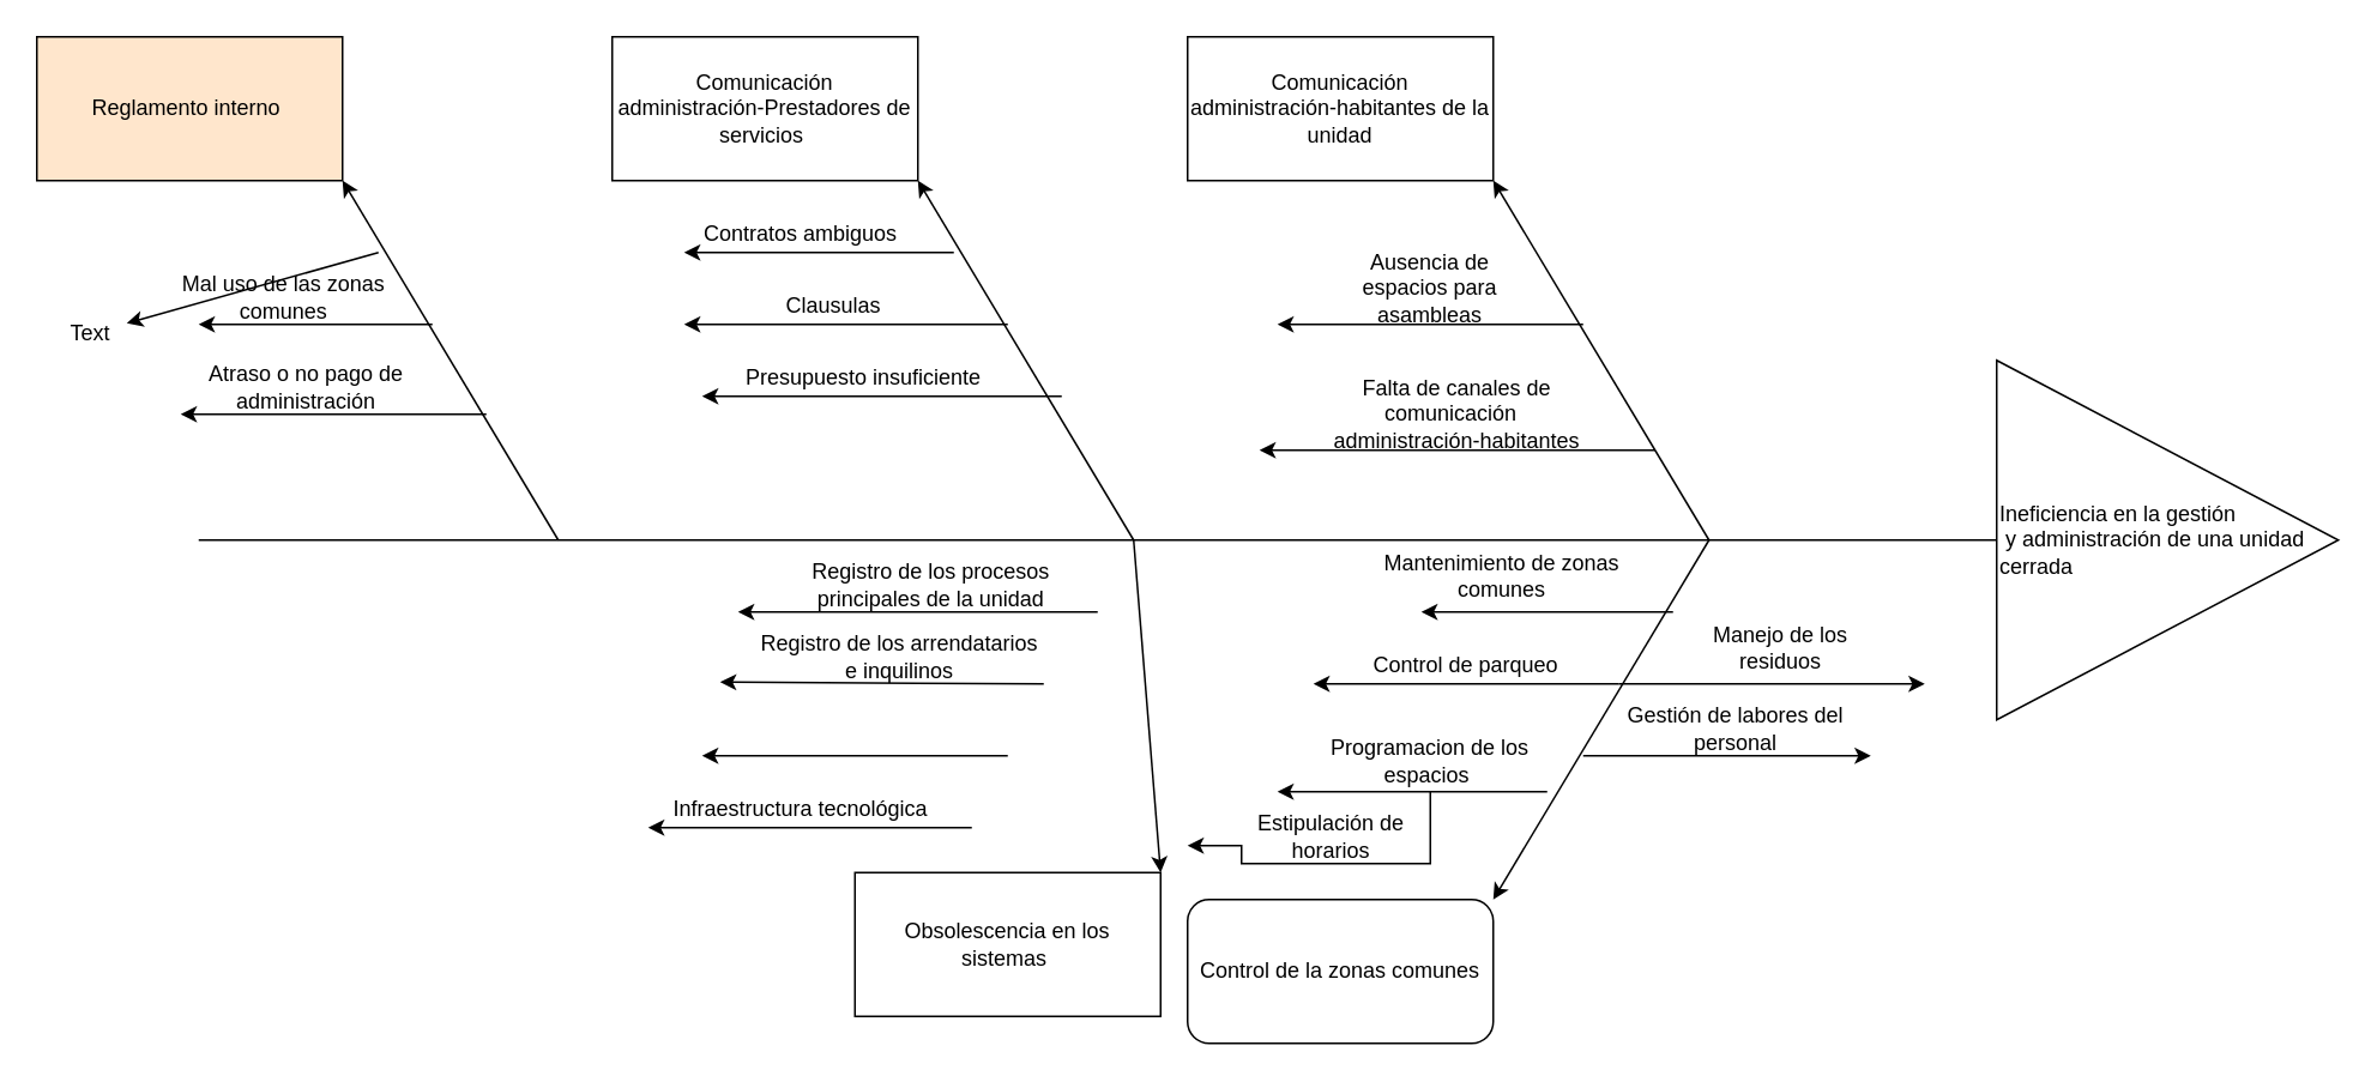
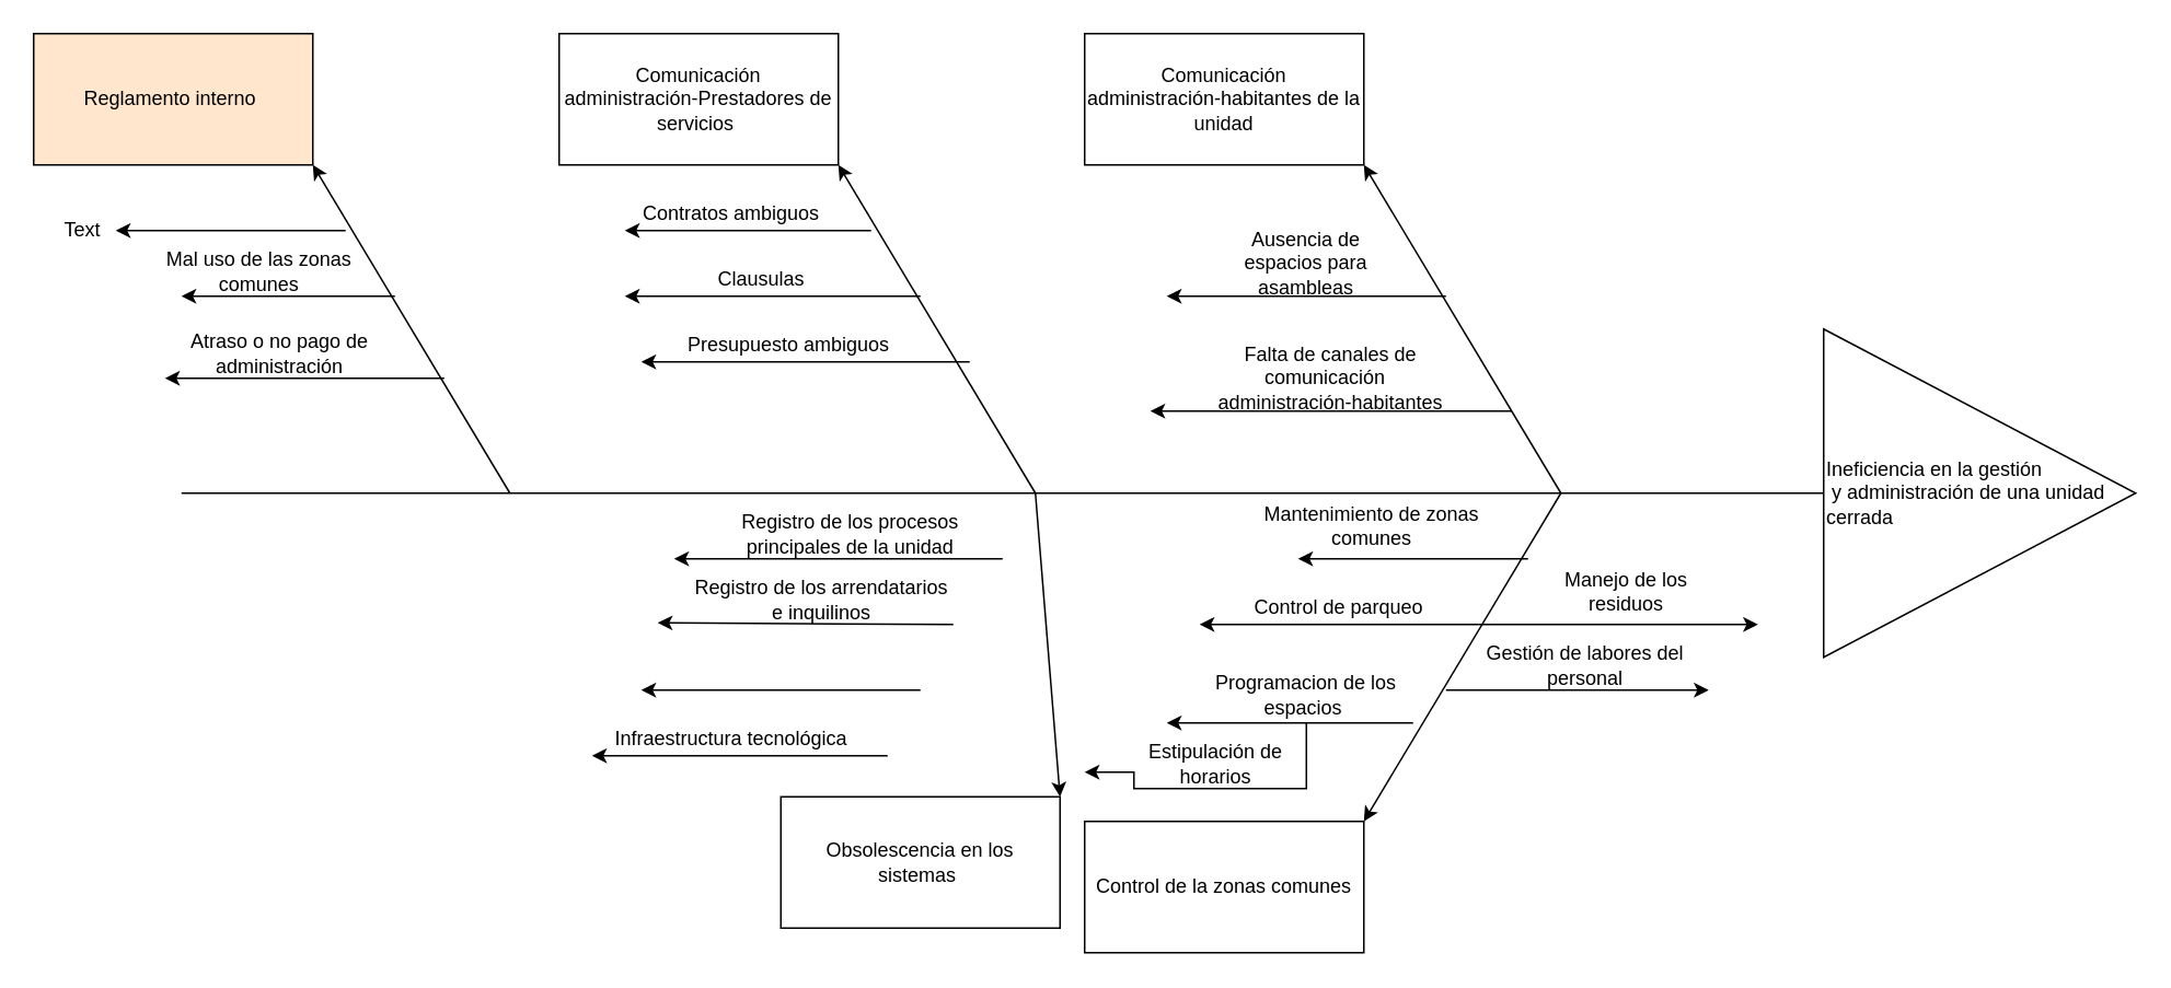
  <mxCell id="0" />
  <mxCell id="1" parent="0" />
  <mxCell id="2" value="" style="endArrow=none;html=1;" parent="1" edge="1" target="3"><mxGeometry width="50" height="50" relative="1" as="geometry"><mxPoint x="110" y="300" as="sourcePoint" /><mxPoint x="1010" y="300" as="targetPoint" /></mxGeometry></mxCell>
  <mxCell id="3" value="Ineficiencia en la gestión&lt;br&gt;&amp;nbsp;y administración de una unidad cerrada" style="triangle;whiteSpace=wrap;html=1;align=left;" parent="1" vertex="1"><mxGeometry x="1110" y="200" width="190" height="200" as="geometry" /></mxCell>
  <mxCell id="4" value="" style="endArrow=classic;html=1;entryX=1;entryY=1;entryDx=0;entryDy=0;" parent="1" edge="1" target="9"><mxGeometry width="50" height="50" relative="1" as="geometry"><mxPoint x="950" y="300" as="sourcePoint" /><mxPoint x="830" y="180" as="targetPoint" /></mxGeometry></mxCell>
  <mxCell id="5" value="" style="endArrow=classic;html=1;entryX=1;entryY=0;entryDx=0;entryDy=0;" parent="1" edge="1" target="10"><mxGeometry width="50" height="50" relative="1" as="geometry"><mxPoint x="950" y="300" as="sourcePoint" /><mxPoint x="830" y="420" as="targetPoint" /></mxGeometry></mxCell>
  <mxCell id="6" value="" style="endArrow=classic;html=1;entryX=1;entryY=1;entryDx=0;entryDy=0;" parent="1" edge="1" target="8"><mxGeometry width="50" height="50" relative="1" as="geometry"><mxPoint x="630" y="300" as="sourcePoint" /><mxPoint x="510" y="180" as="targetPoint" /></mxGeometry></mxCell>
  <mxCell id="7" value="" style="endArrow=classic;html=1;entryX=1;entryY=0;entryDx=0;entryDy=0;" parent="1" edge="1" target="11"><mxGeometry width="50" height="50" relative="1" as="geometry"><mxPoint x="630" y="300" as="sourcePoint" /><mxPoint x="510" y="420" as="targetPoint" /></mxGeometry></mxCell>
  <mxCell id="8" value="Comunicación&lt;br&gt;administración-Prestadores de servicios&amp;nbsp;" style="rounded=0;whiteSpace=wrap;html=1;" vertex="1" parent="1"><mxGeometry x="340" width="170" height="80" as="geometry" y="20" /></mxCell>
  <mxCell id="9" value="Comunicación&lt;br&gt;administración-habitantes de la unidad" style="rounded=0;whiteSpace=wrap;html=1;" vertex="1" parent="1"><mxGeometry x="660" width="170" height="80" as="geometry" y="20" /></mxCell>
- <mxCell id="10" value="Control de la zonas comunes" style="whiteSpace=wrap;html=1;rounded=1;" vertex="1" parent="1"><mxGeometry x="660" y="500" width="170" height="80" as="geometry" /></mxCell>
+ <mxCell id="10" value="Control de la zonas comunes" style="rounded=0;whiteSpace=wrap;html=1;" vertex="1" parent="1"><mxGeometry x="660" y="500" width="170" height="80" as="geometry" /></mxCell>
  <mxCell id="11" value="Obsolescencia en los sistemas&amp;nbsp;" style="rounded=0;whiteSpace=wrap;html=1;" vertex="1" parent="1"><mxGeometry x="475" y="485" width="170" height="80" as="geometry" /></mxCell>
  <mxCell id="12" value="" style="endArrow=classic;html=1;" edge="1" parent="1"><mxGeometry width="50" height="50" relative="1" as="geometry"><mxPoint x="920" y="250" as="sourcePoint" /><mxPoint x="700" y="250" as="targetPoint" /></mxGeometry></mxCell>
  <mxCell id="13" value="Falta de canales de comunicación&amp;nbsp;&amp;nbsp;&lt;br&gt;administración-habitantes" style="text;html=1;strokeColor=none;fillColor=none;align=center;verticalAlign=middle;whiteSpace=wrap;rounded=0;" vertex="1" parent="1"><mxGeometry x="720" y="210" width="180" height="40" as="geometry" /></mxCell>
  <mxCell id="14" value="" style="endArrow=classic;html=1;" edge="1" parent="1"><mxGeometry width="50" height="50" relative="1" as="geometry"><mxPoint x="880" y="180" as="sourcePoint" /><mxPoint x="710" y="180" as="targetPoint" /></mxGeometry></mxCell>
  <mxCell id="15" value="Ausencia de espacios para asambleas" style="text;html=1;strokeColor=none;fillColor=none;align=center;verticalAlign=middle;whiteSpace=wrap;rounded=0;" vertex="1" parent="1"><mxGeometry x="740" y="140" width="110" height="40" as="geometry" /></mxCell>
  <mxCell id="16" value="" style="endArrow=classic;html=1;" edge="1" parent="1"><mxGeometry width="50" height="50" relative="1" as="geometry"><mxPoint x="310" y="300" as="sourcePoint" /><mxPoint x="190" y="100" as="targetPoint" /></mxGeometry></mxCell>
  <mxCell id="17" value="Reglamento interno&amp;nbsp;" style="rounded=0;whiteSpace=wrap;html=1;fillColor=#ffe6cc;" vertex="1" parent="1"><mxGeometry x="20" width="170" height="80" as="geometry" y="20" /></mxCell>
  <mxCell id="18" value="" style="endArrow=classic;html=1;" edge="1" parent="1" target="19"><mxGeometry width="50" height="50" relative="1" as="geometry"><mxPoint x="210" y="140" as="sourcePoint" /><mxPoint x="50" y="140" as="targetPoint" /></mxGeometry></mxCell>
- <mxCell id="19" value="Text" style="text;html=1;strokeColor=none;fillColor=none;align=center;verticalAlign=middle;whiteSpace=wrap;rounded=0;" vertex="1" parent="1"><mxGeometry x="30" y="175" width="40" height="20" as="geometry" /></mxCell>
+ <mxCell id="19" value="Text" style="text;html=1;strokeColor=none;fillColor=none;align=center;verticalAlign=middle;whiteSpace=wrap;rounded=0;" vertex="1" parent="1"><mxGeometry x="30" y="130" width="40" height="20" as="geometry" /></mxCell>
  <mxCell id="20" value="" style="endArrow=classic;html=1;" edge="1" parent="1"><mxGeometry width="50" height="50" relative="1" as="geometry"><mxPoint x="240" y="180" as="sourcePoint" /><mxPoint x="110" y="180" as="targetPoint" /></mxGeometry></mxCell>
  <mxCell id="21" value="Mal uso de las zonas comunes" style="text;html=1;strokeColor=none;fillColor=none;align=center;verticalAlign=middle;whiteSpace=wrap;rounded=0;" vertex="1" parent="1"><mxGeometry x="85" y="150" width="145" height="30" as="geometry" /></mxCell>
  <mxCell id="22" value="Atraso o no pago de administración" style="text;html=1;strokeColor=none;fillColor=none;align=center;verticalAlign=middle;whiteSpace=wrap;rounded=0;" vertex="1" parent="1"><mxGeometry x="85" y="200" width="170" height="30" as="geometry" /></mxCell>
  <mxCell id="23" value="" style="endArrow=classic;html=1;" edge="1" parent="1"><mxGeometry width="50" height="50" relative="1" as="geometry"><mxPoint x="270" y="230" as="sourcePoint" /><mxPoint x="100" y="230" as="targetPoint" /></mxGeometry></mxCell>
  <mxCell id="24" value="" style="endArrow=classic;html=1;" edge="1" parent="1"><mxGeometry width="50" height="50" relative="1" as="geometry"><mxPoint x="530" y="140" as="sourcePoint" /><mxPoint x="380" y="140" as="targetPoint" /></mxGeometry></mxCell>
  <mxCell id="25" value="Contratos ambiguos" style="text;html=1;strokeColor=none;fillColor=none;align=center;verticalAlign=middle;whiteSpace=wrap;rounded=0;" vertex="1" parent="1"><mxGeometry x="380" y="120" width="130" height="20" as="geometry" /></mxCell>
  <mxCell id="26" value="" style="endArrow=classic;html=1;" edge="1" parent="1"><mxGeometry width="50" height="50" relative="1" as="geometry"><mxPoint x="560" y="180" as="sourcePoint" /><mxPoint x="380" y="180" as="targetPoint" /></mxGeometry></mxCell>
  <mxCell id="27" value="Registro de los procesos principales de la unidad" style="text;html=1;strokeColor=none;fillColor=none;align=center;verticalAlign=middle;whiteSpace=wrap;rounded=0;" vertex="1" parent="1"><mxGeometry x="425" y="310" width="185" height="30" as="geometry" /></mxCell>
  <mxCell id="28" value="Control de parqueo" style="text;html=1;strokeColor=none;fillColor=none;align=center;verticalAlign=middle;whiteSpace=wrap;rounded=0;" vertex="1" parent="1"><mxGeometry x="740" y="360" width="150" height="20" as="geometry" /></mxCell>
  <mxCell id="29" value="Mantenimiento de zonas comunes" style="text;html=1;strokeColor=none;fillColor=none;align=center;verticalAlign=middle;whiteSpace=wrap;rounded=0;" vertex="1" parent="1"><mxGeometry x="750" y="300" width="170" height="40" as="geometry" /></mxCell>
- <mxCell id="30" value="Presupuesto insuficiente" style="text;html=1;strokeColor=none;fillColor=none;align=center;verticalAlign=middle;whiteSpace=wrap;rounded=0;" vertex="1" parent="1"><mxGeometry x="400" y="200" width="160" height="20" as="geometry" /></mxCell>
+ <mxCell id="30" value="Presupuesto ambiguos" style="text;html=1;strokeColor=none;fillColor=none;align=center;verticalAlign=middle;whiteSpace=wrap;rounded=0;" vertex="1" parent="1"><mxGeometry x="400" y="200" width="160" height="20" as="geometry" /></mxCell>
  <mxCell id="31" value="Clausulas&amp;nbsp;" style="text;html=1;strokeColor=none;fillColor=none;align=center;verticalAlign=middle;whiteSpace=wrap;rounded=0;" vertex="1" parent="1"><mxGeometry x="390" y="160" width="150" height="20" as="geometry" /></mxCell>
  <mxCell id="32" value="" style="endArrow=classic;html=1;" edge="1" parent="1"><mxGeometry width="50" height="50" relative="1" as="geometry"><mxPoint x="590" y="220" as="sourcePoint" /><mxPoint x="390" y="220" as="targetPoint" /></mxGeometry></mxCell>
  <mxCell id="33" value="" style="endArrow=classic;html=1;" edge="1" parent="1"><mxGeometry width="50" height="50" relative="1" as="geometry"><mxPoint x="930" y="340" as="sourcePoint" /><mxPoint x="790" y="340" as="targetPoint" /></mxGeometry></mxCell>
  <mxCell id="34" value="" style="endArrow=classic;html=1;" edge="1" parent="1"><mxGeometry width="50" height="50" relative="1" as="geometry"><mxPoint x="900" y="380" as="sourcePoint" /><mxPoint x="730" y="380" as="targetPoint" /></mxGeometry></mxCell>
  <mxCell id="35" value="" style="endArrow=classic;html=1;" edge="1" parent="1"><mxGeometry width="50" height="50" relative="1" as="geometry"><mxPoint x="860" y="440" as="sourcePoint" /><mxPoint x="710" y="440" as="targetPoint" /></mxGeometry></mxCell>
  <mxCell id="36" value="Gestión de labores del personal" style="text;html=1;strokeColor=none;fillColor=none;align=center;verticalAlign=middle;whiteSpace=wrap;rounded=0;" vertex="1" parent="1"><mxGeometry x="890" y="390" width="150" height="30" as="geometry" /></mxCell>
  <mxCell id="37" value="Estipulación de horarios" style="text;html=1;strokeColor=none;fillColor=none;align=center;verticalAlign=middle;whiteSpace=wrap;rounded=0;" vertex="1" parent="1"><mxGeometry x="690" y="450" width="100" height="30" as="geometry" /></mxCell>
  <mxCell id="38" style="edgeStyle=orthogonalEdgeStyle;rounded=0;orthogonalLoop=1;jettySize=auto;html=1;verticalAlign=top;" edge="1" parent="1" source="39"><mxGeometry relative="1" as="geometry"><mxPoint x="660" y="470" as="targetPoint" /><Array as="points"><mxPoint x="795" y="480" /><mxPoint x="690" y="480" /><mxPoint x="690" y="470" /></Array></mxGeometry></mxCell>
  <mxCell id="39" value="Programacion de los espacios&amp;nbsp;" style="text;html=1;strokeColor=none;fillColor=none;align=center;verticalAlign=bottom;whiteSpace=wrap;rounded=0;" vertex="1" parent="1"><mxGeometry x="720" y="410" width="150" height="30" as="geometry" /></mxCell>
  <mxCell id="40" value="" style="endArrow=classic;html=1;" edge="1" parent="1"><mxGeometry width="50" height="50" relative="1" as="geometry"><mxPoint x="610" y="340" as="sourcePoint" /><mxPoint x="410" y="340" as="targetPoint" /></mxGeometry></mxCell>
  <mxCell id="41" value="Infraestructura tecnológica" style="text;html=1;strokeColor=none;fillColor=none;align=center;verticalAlign=middle;whiteSpace=wrap;rounded=0;" vertex="1" parent="1"><mxGeometry x="370" y="440" width="150" height="20" as="geometry" /></mxCell>
  <mxCell id="42" value="Manejo de los residuos" style="text;html=1;strokeColor=none;fillColor=none;align=center;verticalAlign=middle;whiteSpace=wrap;rounded=0;" vertex="1" parent="1"><mxGeometry x="940" y="340" width="100" height="40" as="geometry" /></mxCell>
  <mxCell id="43" value="Registro de los arrendatarios e inquilinos" style="text;html=1;strokeColor=none;fillColor=none;align=center;verticalAlign=middle;whiteSpace=wrap;rounded=0;" vertex="1" parent="1"><mxGeometry x="420" y="350" width="160" height="30" as="geometry" /></mxCell>
  <mxCell id="44" value="" style="endArrow=classic;html=1;exitX=1;exitY=1;exitDx=0;exitDy=0;" edge="1" parent="1" source="43"><mxGeometry width="50" height="50" relative="1" as="geometry"><mxPoint x="540" y="379" as="sourcePoint" /><mxPoint x="400" y="379" as="targetPoint" /></mxGeometry></mxCell>
  <mxCell id="45" value="" style="endArrow=classic;html=1;" edge="1" parent="1"><mxGeometry width="50" height="50" relative="1" as="geometry"><mxPoint x="560" y="420" as="sourcePoint" /><mxPoint x="390" y="420" as="targetPoint" /></mxGeometry></mxCell>
  <mxCell id="46" value="" style="endArrow=classic;html=1;" edge="1" parent="1"><mxGeometry width="50" height="50" relative="1" as="geometry"><mxPoint x="900" y="380" as="sourcePoint" /><mxPoint x="1070" y="380" as="targetPoint" /></mxGeometry></mxCell>
  <mxCell id="47" value="" style="endArrow=classic;html=1;" edge="1" parent="1"><mxGeometry width="50" height="50" relative="1" as="geometry"><mxPoint x="540" y="460" as="sourcePoint" /><mxPoint x="360" y="460" as="targetPoint" /></mxGeometry></mxCell>
  <mxCell id="48" value="" style="endArrow=classic;html=1;" edge="1" parent="1"><mxGeometry width="50" height="50" relative="1" as="geometry"><mxPoint x="880" y="420" as="sourcePoint" /><mxPoint x="1040" y="420" as="targetPoint" /></mxGeometry></mxCell>
